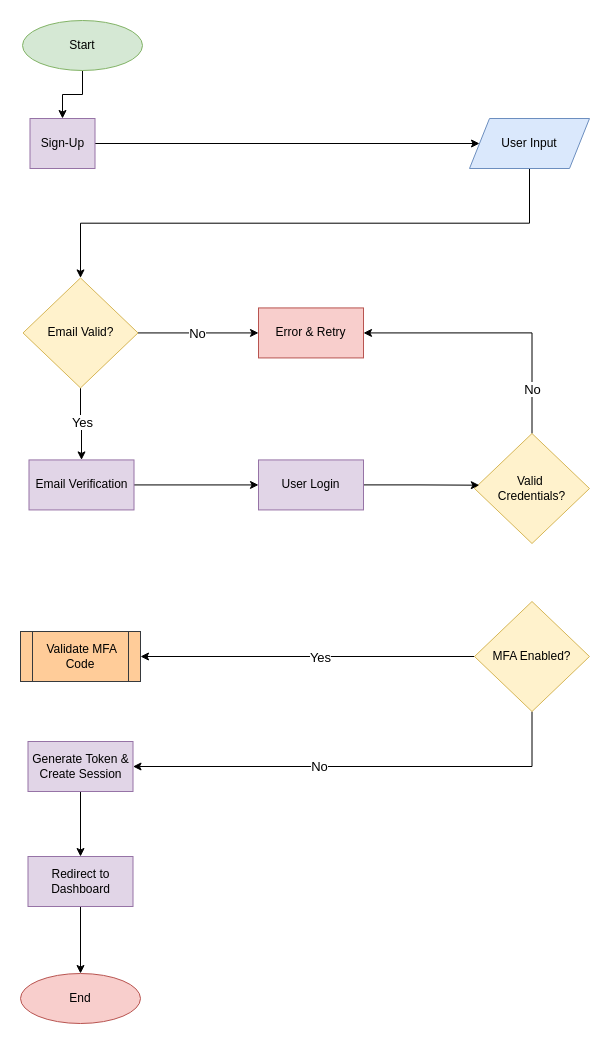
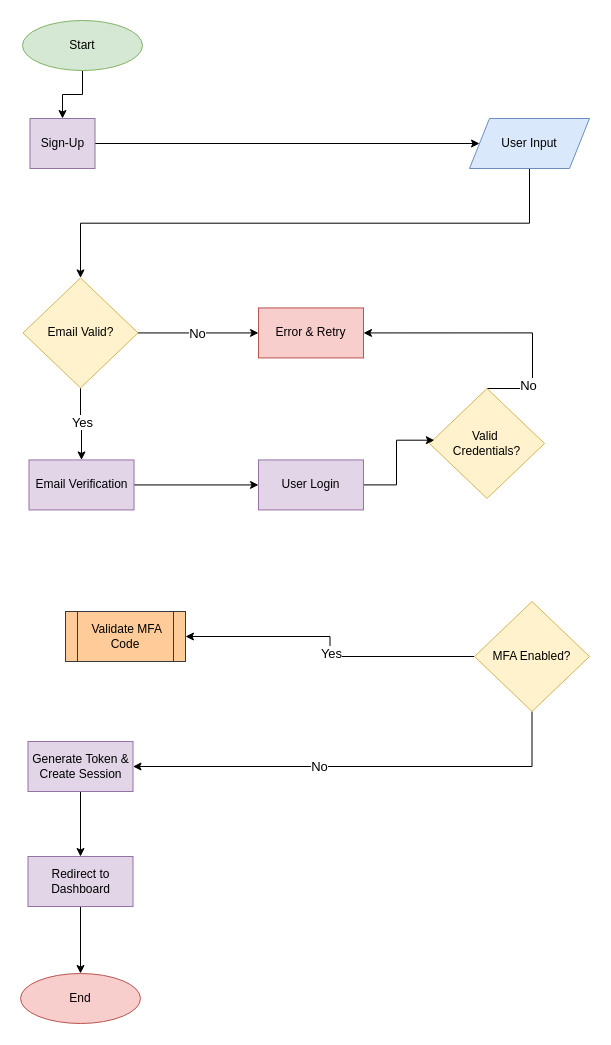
  <mxCell id="0" />
  <mxCell id="1" parent="0" />
  <mxCell id="2" style="edgeStyle=orthogonalEdgeStyle;rounded=0;orthogonalLoop=1;jettySize=auto;html=1;" edge="1" parent="1" source="3" target="7"><mxGeometry relative="1" as="geometry" /></mxCell>
  <mxCell id="3" value="Start" style="ellipse;whiteSpace=wrap;html=1;fillColor=#d5e8d4;strokeColor=#82b366;align=center;" vertex="1" parent="1"><mxGeometry x="22" y="20" width="120" height="50" as="geometry" /></mxCell>
  <mxCell id="4" value="End" style="ellipse;whiteSpace=wrap;html=1;fillColor=#f8cecc;strokeColor=#b85450;" vertex="1" parent="1"><mxGeometry x="20" y="973" width="120" height="50" as="geometry" /></mxCell>
  <mxCell id="5" style="edgeStyle=orthogonalEdgeStyle;rounded=0;orthogonalLoop=1;jettySize=auto;html=1;exitX=0.5;exitY=1;exitDx=0;exitDy=0;" edge="1" parent="1" source="30" target="12"><mxGeometry relative="1" as="geometry" /></mxCell>
  <mxCell id="6" style="edgeStyle=orthogonalEdgeStyle;rounded=0;orthogonalLoop=1;jettySize=auto;html=1;entryX=0;entryY=0.5;entryDx=0;entryDy=0;" edge="1" parent="1" source="7" target="30"><mxGeometry relative="1" as="geometry" /></mxCell>
  <mxCell id="7" value="Sign-Up" style="rounded=0;whiteSpace=wrap;html=1;fillColor=#e1d5e7;strokeColor=#9673a6;" vertex="1" parent="1"><mxGeometry x="29.5" y="118" width="65" height="50" as="geometry" /></mxCell>
  <mxCell id="8" value="" style="edgeStyle=orthogonalEdgeStyle;rounded=0;orthogonalLoop=1;jettySize=auto;html=1;" edge="1" parent="1" source="12" target="22"><mxGeometry relative="1" as="geometry" /></mxCell>
  <mxCell id="9" value="&lt;font&gt;Yes&lt;/font&gt;" style="edgeLabel;html=1;align=center;verticalAlign=middle;resizable=0;points=[];fontSize=13;" vertex="1" connectable="0" parent="8"><mxGeometry x="-0.161" y="-1" relative="1" as="geometry"><mxPoint x="2" y="3" as="offset" /></mxGeometry></mxCell>
  <mxCell id="10" style="edgeStyle=orthogonalEdgeStyle;rounded=0;orthogonalLoop=1;jettySize=auto;html=1;" edge="1" parent="1" source="12" target="29"><mxGeometry relative="1" as="geometry"><mxPoint x="250" y="311.43" as="targetPoint" /></mxGeometry></mxCell>
  <mxCell id="11" value="&lt;font&gt;No&lt;/font&gt;" style="edgeLabel;html=1;align=center;verticalAlign=middle;resizable=0;points=[];fontSize=13;" vertex="1" connectable="0" parent="10"><mxGeometry x="-0.029" relative="1" as="geometry"><mxPoint as="offset" /></mxGeometry></mxCell>
  <mxCell id="12" value="Email Valid?" style="rhombus;whiteSpace=wrap;html=1;fillColor=#fff2cc;strokeColor=#d6b656;" vertex="1" parent="1"><mxGeometry x="22.5" y="277.43" width="115" height="110" as="geometry" /></mxCell>
  <mxCell id="13" style="edgeStyle=orthogonalEdgeStyle;rounded=0;orthogonalLoop=1;jettySize=auto;html=1;entryX=1;entryY=0.5;entryDx=0;entryDy=0;exitX=0.5;exitY=0;exitDx=0;exitDy=0;" edge="1" parent="1" source="15" target="29"><mxGeometry relative="1" as="geometry"><mxPoint x="531.5" y="423.43" as="sourcePoint" /><Array as="points"><mxPoint x="532" y="332" /></Array></mxGeometry></mxCell>
  <mxCell id="14" value="&lt;font&gt;No&lt;/font&gt;" style="edgeLabel;html=1;align=center;verticalAlign=middle;resizable=0;points=[];fontSize=13;" vertex="1" connectable="0" parent="13"><mxGeometry x="-0.693" relative="1" as="geometry"><mxPoint y="-4" as="offset" /></mxGeometry></mxCell>
- <mxCell id="15" value="Valid&amp;nbsp;&lt;div&gt;Credentials?&lt;/div&gt;" style="rhombus;whiteSpace=wrap;html=1;fillColor=#fff2cc;strokeColor=#d6b656;align=center;" vertex="1" parent="1"><mxGeometry x="474" y="433" width="115" height="110" as="geometry" /></mxCell>
+ <mxCell id="15" value="Valid&amp;nbsp;&lt;div&gt;Credentials?&lt;/div&gt;" style="rhombus;whiteSpace=wrap;html=1;fillColor=#fff2cc;strokeColor=#d6b656;align=center;" vertex="1" parent="1"><mxGeometry x="429" y="388" width="115" height="110" as="geometry" /></mxCell>
  <mxCell id="16" style="edgeStyle=orthogonalEdgeStyle;rounded=0;orthogonalLoop=1;jettySize=auto;html=1;entryX=1;entryY=0.5;entryDx=0;entryDy=0;" edge="1" parent="1" source="20" target="31"><mxGeometry relative="1" as="geometry"><mxPoint x="132.5" y="656" as="targetPoint" /></mxGeometry></mxCell>
  <mxCell id="17" value="Yes" style="edgeLabel;html=1;align=center;verticalAlign=middle;resizable=0;points=[];fontStyle=0;fontSize=13;" vertex="1" connectable="0" parent="16"><mxGeometry x="-0.054" y="2" relative="1" as="geometry"><mxPoint x="3" y="-2" as="offset" /></mxGeometry></mxCell>
  <mxCell id="18" style="edgeStyle=orthogonalEdgeStyle;rounded=0;orthogonalLoop=1;jettySize=auto;html=1;" edge="1" parent="1" source="20" target="26"><mxGeometry relative="1" as="geometry"><Array as="points"><mxPoint x="531" y="766" /></Array></mxGeometry></mxCell>
  <mxCell id="19" value="No" style="edgeLabel;html=1;align=center;verticalAlign=middle;resizable=0;points=[];fontStyle=0;fontSize=13;" vertex="1" connectable="0" parent="18"><mxGeometry x="-0.857" y="3" relative="1" as="geometry"><mxPoint x="-216" y="22" as="offset" /></mxGeometry></mxCell>
  <mxCell id="20" value="MFA Enabled?" style="rhombus;whiteSpace=wrap;html=1;fillColor=#fff2cc;strokeColor=#d6b656;" vertex="1" parent="1"><mxGeometry x="474" y="601" width="115" height="110" as="geometry" /></mxCell>
  <mxCell id="21" style="edgeStyle=orthogonalEdgeStyle;rounded=0;orthogonalLoop=1;jettySize=auto;html=1;" edge="1" parent="1" source="22" target="24"><mxGeometry relative="1" as="geometry" /></mxCell>
  <mxCell id="22" value="Email Verification" style="rounded=0;whiteSpace=wrap;html=1;fillColor=#e1d5e7;strokeColor=#9673a6;" vertex="1" parent="1"><mxGeometry x="28.5" y="459.43" width="105" height="50" as="geometry" /></mxCell>
  <mxCell id="23" value="" style="edgeStyle=orthogonalEdgeStyle;rounded=0;orthogonalLoop=1;jettySize=auto;html=1;entryX=0.042;entryY=0.47;entryDx=0;entryDy=0;entryPerimeter=0;" edge="1" parent="1" source="24" target="15"><mxGeometry relative="1" as="geometry"><mxPoint x="474" y="484.43" as="targetPoint" /></mxGeometry></mxCell>
  <mxCell id="24" value="User Login" style="rounded=0;whiteSpace=wrap;html=1;fillColor=#e1d5e7;strokeColor=#9673a6;" vertex="1" parent="1"><mxGeometry x="258" y="459.43" width="105" height="50" as="geometry" /></mxCell>
  <mxCell id="25" style="edgeStyle=orthogonalEdgeStyle;rounded=0;orthogonalLoop=1;jettySize=auto;html=1;" edge="1" parent="1" source="26" target="28"><mxGeometry relative="1" as="geometry" /></mxCell>
  <mxCell id="26" value="Generate Token &amp;amp;&lt;div&gt;&lt;span style=&quot;background-color: transparent; color: light-dark(rgb(0, 0, 0), rgb(255, 255, 255));&quot;&gt;Create Session&lt;/span&gt;&lt;/div&gt;" style="rounded=0;whiteSpace=wrap;html=1;fillColor=#e1d5e7;strokeColor=#9673a6;" vertex="1" parent="1"><mxGeometry x="27.5" y="741" width="105" height="50" as="geometry" /></mxCell>
  <mxCell id="27" style="edgeStyle=orthogonalEdgeStyle;rounded=0;orthogonalLoop=1;jettySize=auto;html=1;" edge="1" parent="1" source="28" target="4"><mxGeometry relative="1" as="geometry" /></mxCell>
  <mxCell id="28" value="Redirect to Dashboard" style="rounded=0;whiteSpace=wrap;html=1;fillColor=#e1d5e7;strokeColor=#9673a6;" vertex="1" parent="1"><mxGeometry x="27.5" y="856" width="105" height="50" as="geometry" /></mxCell>
  <mxCell id="29" value="Error &amp;amp; Retry" style="rounded=0;whiteSpace=wrap;html=1;fillColor=#f8cecc;strokeColor=#b85450;" vertex="1" parent="1"><mxGeometry x="258" y="307.43" width="105" height="50" as="geometry" /></mxCell>
  <mxCell id="30" value="&lt;span style=&quot;background-color: transparent; color: light-dark(rgb(0, 0, 0), rgb(255, 255, 255));&quot;&gt;User Input&lt;/span&gt;" style="shape=parallelogram;perimeter=parallelogramPerimeter;whiteSpace=wrap;html=1;fixedSize=1;fillColor=#dae8fc;strokeColor=#6c8ebf;" vertex="1" parent="1"><mxGeometry x="469" y="118" width="120" height="50" as="geometry" /></mxCell>
- <mxCell id="31" value="&amp;nbsp;Validate MFA Code" style="shape=process;whiteSpace=wrap;html=1;backgroundOutline=1;fillColor=#ffcc99;strokeColor=#36393d;" vertex="1" parent="1"><mxGeometry x="20" y="631" width="120" height="50" as="geometry" /></mxCell>
+ <mxCell id="31" value="&amp;nbsp;Validate MFA Code" style="shape=process;whiteSpace=wrap;html=1;backgroundOutline=1;fillColor=#ffcc99;strokeColor=#36393d;" vertex="1" parent="1"><mxGeometry x="65" y="611" width="120" height="50" as="geometry" /></mxCell>
